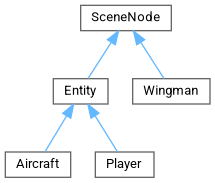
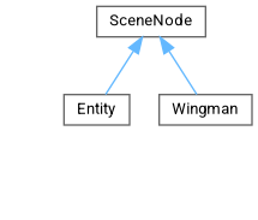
  digraph {
    fontname=Roboto
    rankdir=TB
    node [color=grey40 fillcolor=white fontname=Roboto fontsize=10 shape=box style=filled]
    edge [color=steelblue1 dir=back fontname=Roboto fontsize=10 labelfontname=Helvetica labelfontsize=10 style=solid]
    n1 [height=0.2 label=SceneNode width=0.4]
    n2 [height=0.2 label=Entity width=0.4]
    n3 [height=0.2 label=Wingman width=0.4]
-   n4 [height=0.2 label=Aircraft width=0.4]
-   n5 [height=0.2 label=Player width=0.4]
    n1 -> n2
    n1 -> n3
-   n2 -> n4
-   n2 -> n5
  }
